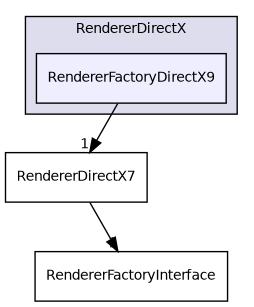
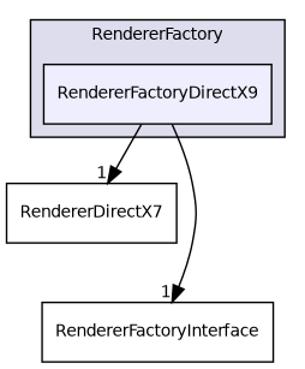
  digraph {
    compound=true
    node [fontname=Helvetica fontsize=10 shape=box]
    edge [headlabel=1 labeldistance=1.5 labelfontname=Helvetica labelfontsize=10]
    n1 [fillcolor="#eeeeff" label=RendererFactoryDirectX9 pencolor=black style=filled]
    n2 [label=RendererDirectX7]
    n3 [label=RendererFactoryInterface]
    subgraph cluster_1 {
      bgcolor="#ddddee"
      fontname=Helvetica
      fontsize=10
-     label=RendererDirectX
+     label=RendererFactory
      pencolor=black
      n1
    }
    n1 -> n2
-   n2 -> n3
+   n1 -> n3
  }
